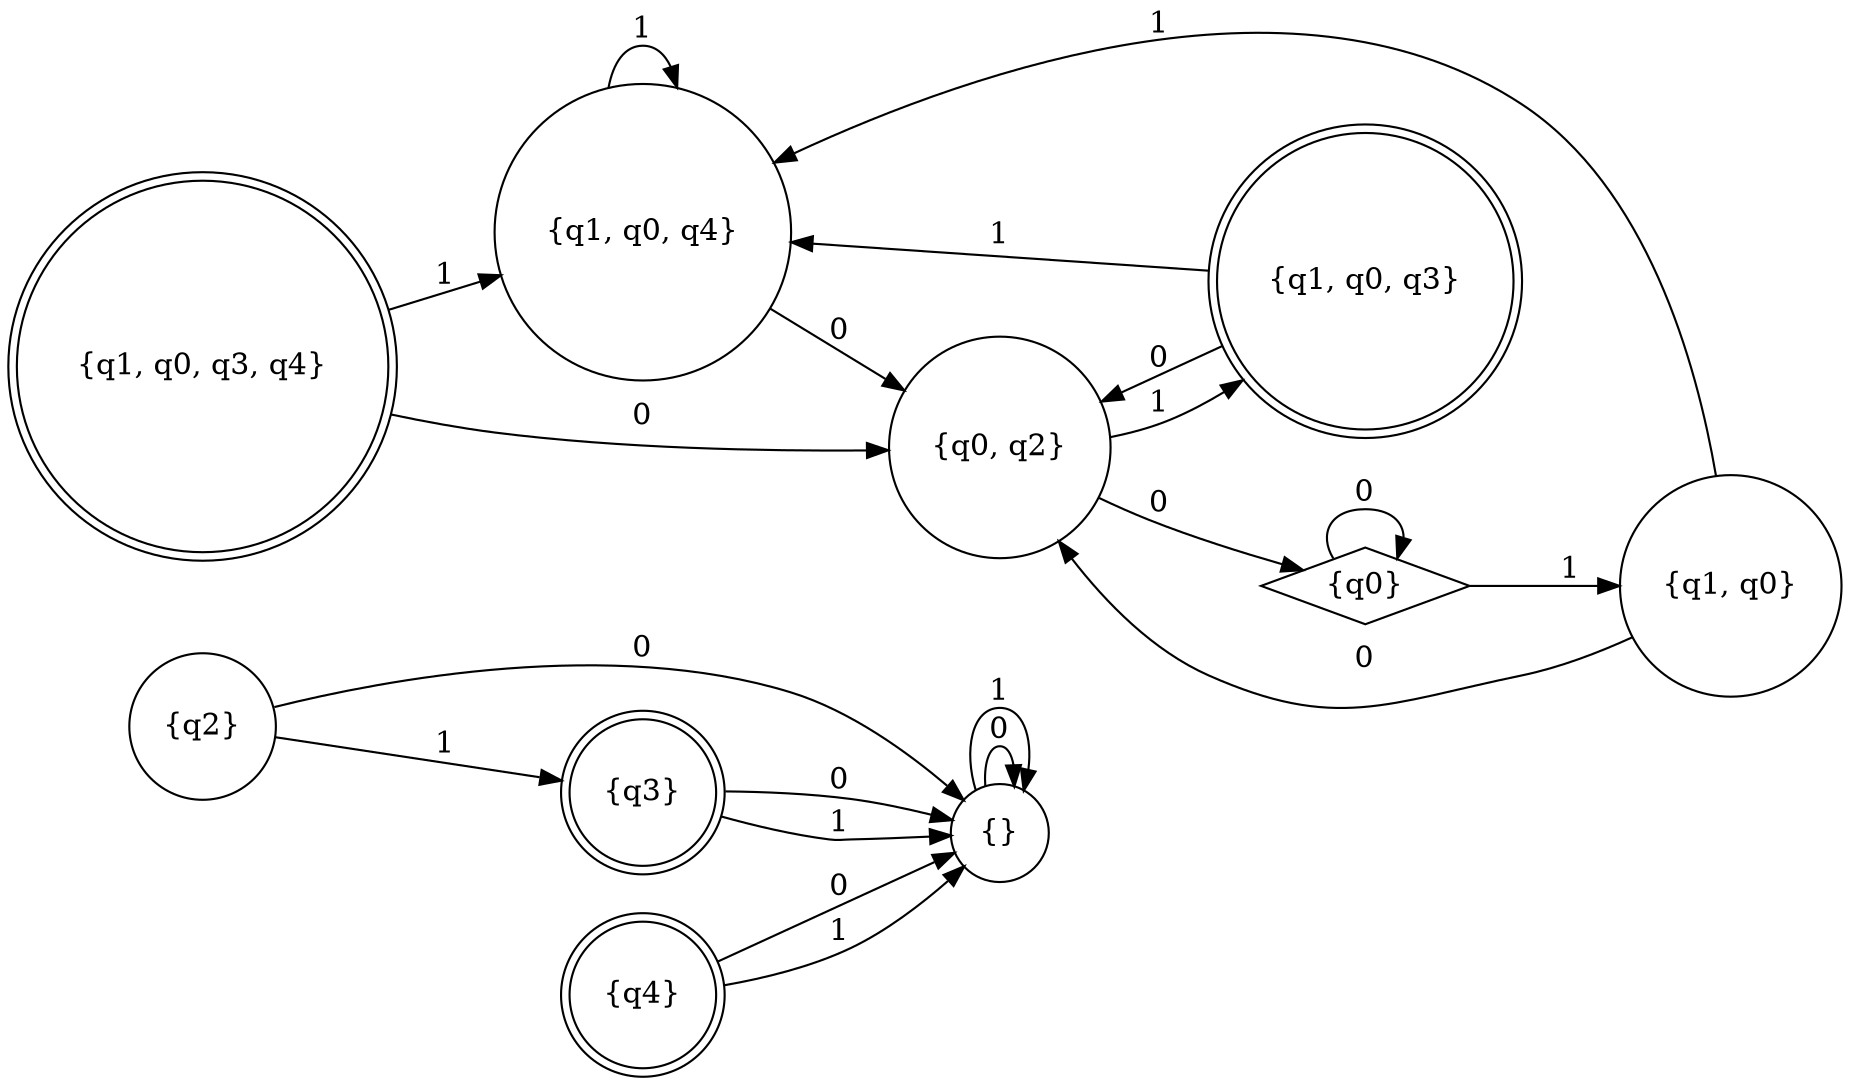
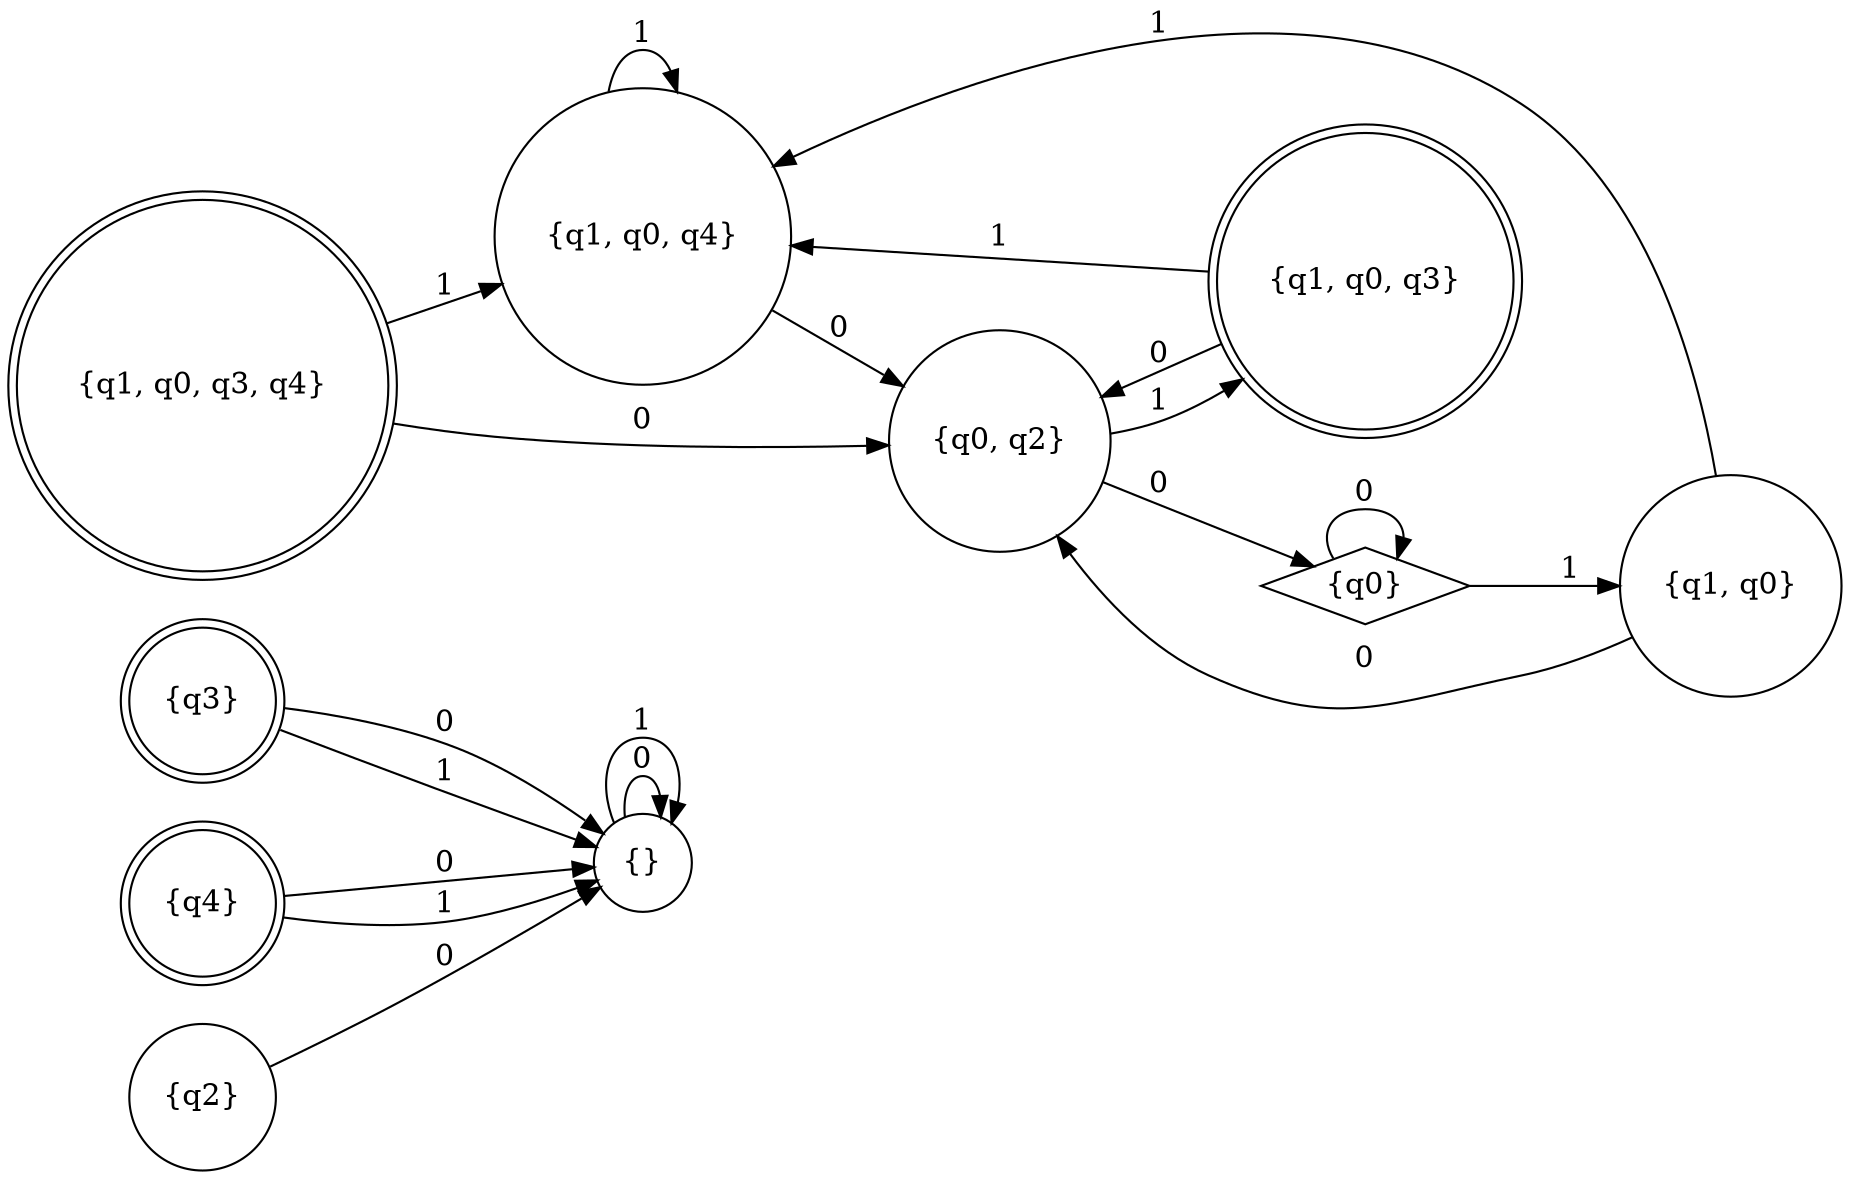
  digraph {
    rankdir=LR
    node [shape=circle]
    "{}"
    "{q3}" [shape=doublecircle]
    "{q1, q0, q4}"
    "{q1, q0, q3}" [shape=doublecircle]
    "{q0, q2}"
    "{q0}" [shape=diamond]
    "{q4}" [shape=doublecircle]
    "{q1, q0, q3, q4}" [shape=doublecircle]
    "{q1, q0}"
    "{q2}"
    "{}" -> "{}" [label=0]
    "{}" -> "{}" [label=1]
    "{q3}" -> "{}" [label=0]
    "{q3}" -> "{}" [label=1]
    "{q1, q0, q4}" -> "{q1, q0, q4}" [label=1]
    "{q1, q0, q4}" -> "{q0, q2}" [label=0]
    "{q1, q0, q3}" -> "{q1, q0, q4}" [label=1]
    "{q1, q0, q3}" -> "{q0, q2}" [label=0]
    "{q0, q2}" -> "{q1, q0, q3}" [label=1]
    "{q0, q2}" -> "{q0}" [label=0]
    "{q0}" -> "{q0}" [label=0]
    "{q0}" -> "{q1, q0}" [label=1]
    "{q4}" -> "{}" [label=0]
    "{q4}" -> "{}" [label=1]
    "{q1, q0, q3, q4}" -> "{q1, q0, q4}" [label=1]
    "{q1, q0, q3, q4}" -> "{q0, q2}" [label=0]
    "{q1, q0}" -> "{q1, q0, q4}" [label=1]
    "{q1, q0}" -> "{q0, q2}" [label=0]
    "{q2}" -> "{}" [label=0]
-   "{q2}" -> "{q3}" [label=1]
  }
